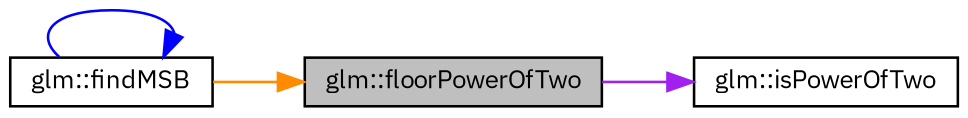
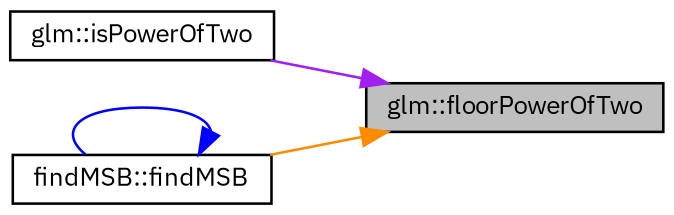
  digraph {
    fontname="IBM Plex Sans"
    rankdir=LR
    node [color=black fillcolor=white fontname="IBM Plex Sans" fontsize=10 shape=record style=filled]
    edge [fontname="IBM Plex Sans" fontsize=10 labelfontname=Helvetica labelfontsize=10 style=solid]
    n1 [fillcolor=grey75 fontcolor=black height=0.2 label="glm::floorPowerOfTwo" width=0.4]
    n2 [height=0.2 label="glm::isPowerOfTwo" width=0.4]
-   n3 [height=0.2 label="glm::findMSB" width=0.4]
-   n1 -> n2 [color=purple]
+   n3 [height=0.2 label="findMSB::findMSB" width=0.4]
+   n2 -> n1 [color=purple]
    n3 -> n1 [color=darkorange]
    n3 -> n3 [color=blue]
  }
